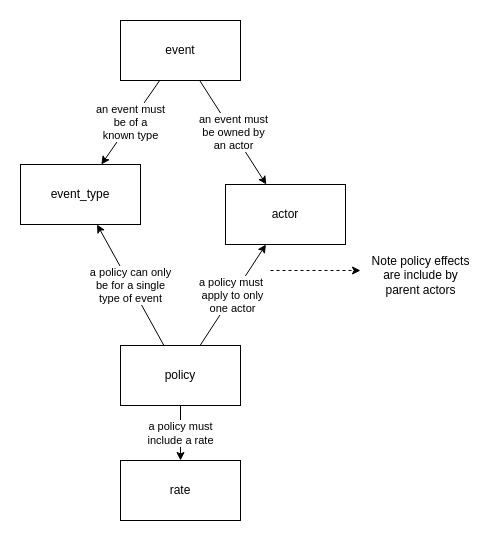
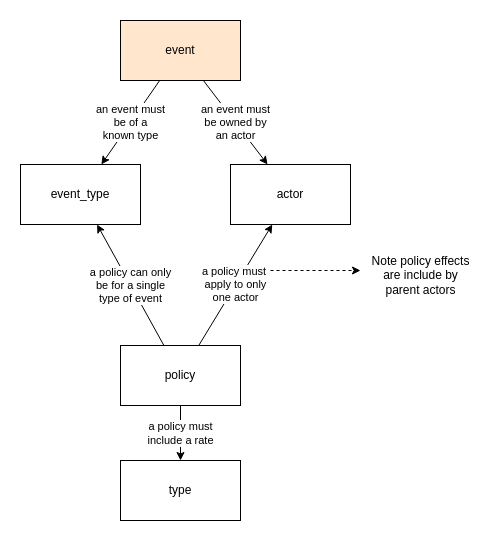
  <mxCell id="0" />
  <mxCell id="1" parent="0" />
  <mxCell id="2" value="an event must &lt;br&gt;be of a &lt;br&gt;known type" style="edgeStyle=none;rounded=0;orthogonalLoop=1;jettySize=auto;html=1;" parent="1" source="4" target="5" edge="1"><mxGeometry relative="1" as="geometry" /></mxCell>
  <mxCell id="3" value="an event must &lt;br&gt;be owned by &lt;br&gt;an actor" style="edgeStyle=none;rounded=0;orthogonalLoop=1;jettySize=auto;html=1;" parent="1" source="4" target="6" edge="1"><mxGeometry relative="1" as="geometry" /></mxCell>
- <mxCell id="4" value="event" style="rounded=0;whiteSpace=wrap;html=1;" parent="1" vertex="1"><mxGeometry x="120" y="20" width="120" height="60" as="geometry" /></mxCell>
+ <mxCell id="4" value="event" style="rounded=0;whiteSpace=wrap;html=1;fillColor=#ffe6cc;" parent="1" vertex="1"><mxGeometry x="120" y="20" width="120" height="60" as="geometry" /></mxCell>
  <mxCell id="5" value="event_type" style="rounded=0;whiteSpace=wrap;html=1;" parent="1" vertex="1"><mxGeometry x="20" y="164" width="120" height="60" as="geometry" /></mxCell>
- <mxCell id="6" value="actor" style="rounded=0;whiteSpace=wrap;html=1;" parent="1" vertex="1"><mxGeometry x="225" y="184" width="120" height="60" as="geometry" /></mxCell>
- <mxCell id="7" value="rate" style="rounded=0;whiteSpace=wrap;html=1;" parent="1" vertex="1"><mxGeometry x="120" y="460" width="120" height="60" as="geometry" /></mxCell>
+ <mxCell id="6" value="actor" style="rounded=0;whiteSpace=wrap;html=1;" parent="1" vertex="1"><mxGeometry x="230" y="164" width="120" height="60" as="geometry" /></mxCell>
+ <mxCell id="7" value="type" style="rounded=0;whiteSpace=wrap;html=1;" parent="1" vertex="1"><mxGeometry x="120" y="460" width="120" height="60" as="geometry" /></mxCell>
  <mxCell id="8" value="a policy must&amp;nbsp;&lt;br&gt;apply to only &lt;br&gt;one actor" style="edgeStyle=none;rounded=0;orthogonalLoop=1;jettySize=auto;html=1;" parent="1" source="11" target="6" edge="1"><mxGeometry relative="1" as="geometry" /></mxCell>
  <mxCell id="9" value="a policy can only&lt;br&gt;be for a single&lt;br&gt;type of event" style="edgeStyle=none;rounded=0;orthogonalLoop=1;jettySize=auto;html=1;" parent="1" source="11" target="5" edge="1"><mxGeometry relative="1" as="geometry" /></mxCell>
  <mxCell id="10" value="a policy must &lt;br&gt;include a rate" style="edgeStyle=none;rounded=0;orthogonalLoop=1;jettySize=auto;html=1;" parent="1" source="11" target="7" edge="1"><mxGeometry relative="1" as="geometry" /></mxCell>
  <mxCell id="11" value="policy" style="rounded=0;whiteSpace=wrap;html=1;" parent="1" vertex="1"><mxGeometry x="120" y="345" width="120" height="60" as="geometry" /></mxCell>
  <mxCell id="12" value="" style="endArrow=classic;html=1;dashed=1;" parent="1" edge="1"><mxGeometry width="50" height="50" relative="1" as="geometry"><mxPoint x="270" y="270" as="sourcePoint" /><mxPoint x="360" y="270" as="targetPoint" /></mxGeometry></mxCell>
  <mxCell id="13" value="Note policy effects &lt;br&gt;are include by &lt;br&gt;parent actors" style="text;html=1;align=center;verticalAlign=middle;resizable=0;points=[];autosize=1;strokeColor=none;" parent="1" vertex="1"><mxGeometry x="365" y="250" width="110" height="50" as="geometry" /></mxCell>
